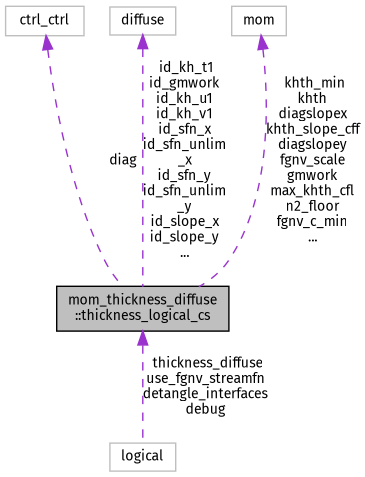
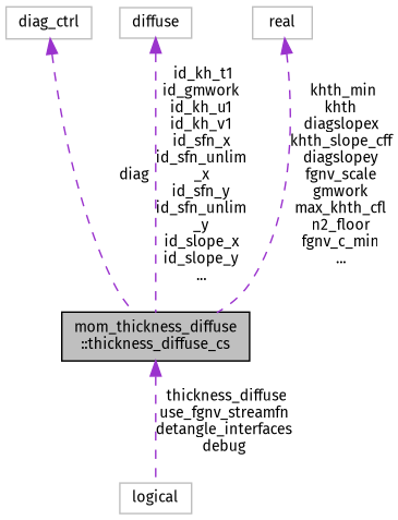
  digraph {
    fontname="Fira Sans"
    node [color=grey75 fillcolor=white fontname="Fira Sans" fontsize=10 shape=record style=filled]
    edge [color=darkorchid3 dir=back fontname="Fira Sans" fontsize=10 labelfontname=Helvetica labelfontsize=10 style=dashed]
-   n1 [color=black fillcolor=grey75 fontcolor=black height=0.2 label="mom_thickness_diffuse\l::thickness_logical_cs" width=0.4]
+   n1 [color=black fillcolor=grey75 fontcolor=black height=0.2 label="mom_thickness_diffuse\l::thickness_diffuse_cs" width=0.4]
    n2 [height=0.2 label=logical width=0.4]
-   n3 [height=0.2 label=ctrl_ctrl width=0.4]
+   n3 [height=0.2 label=diag_ctrl width=0.4]
    n4 [height=0.2 label=diffuse width=0.4]
-   n5 [height=0.2 label=mom width=0.4]
+   n5 [height=0.2 label=real width=0.4]
    n1 -> n2 [label=" thickness_diffuse\nuse_fgnv_streamfn\ndetangle_interfaces\ndebug"]
    n3 -> n1 [label=" diag"]
    n4 -> n1 [label=" id_kh_t1\nid_gmwork\nid_kh_u1\nid_kh_v1\nid_sfn_x\nid_sfn_unlim\l_x\nid_sfn_y\nid_sfn_unlim\l_y\nid_slope_x\nid_slope_y\n..."]
    n5 -> n1 [label=" khth_min\nkhth\ndiagslopex\nkhth_slope_cff\ndiagslopey\nfgnv_scale\ngmwork\nmax_khth_cfl\nn2_floor\nfgnv_c_min\n..."]
  }
